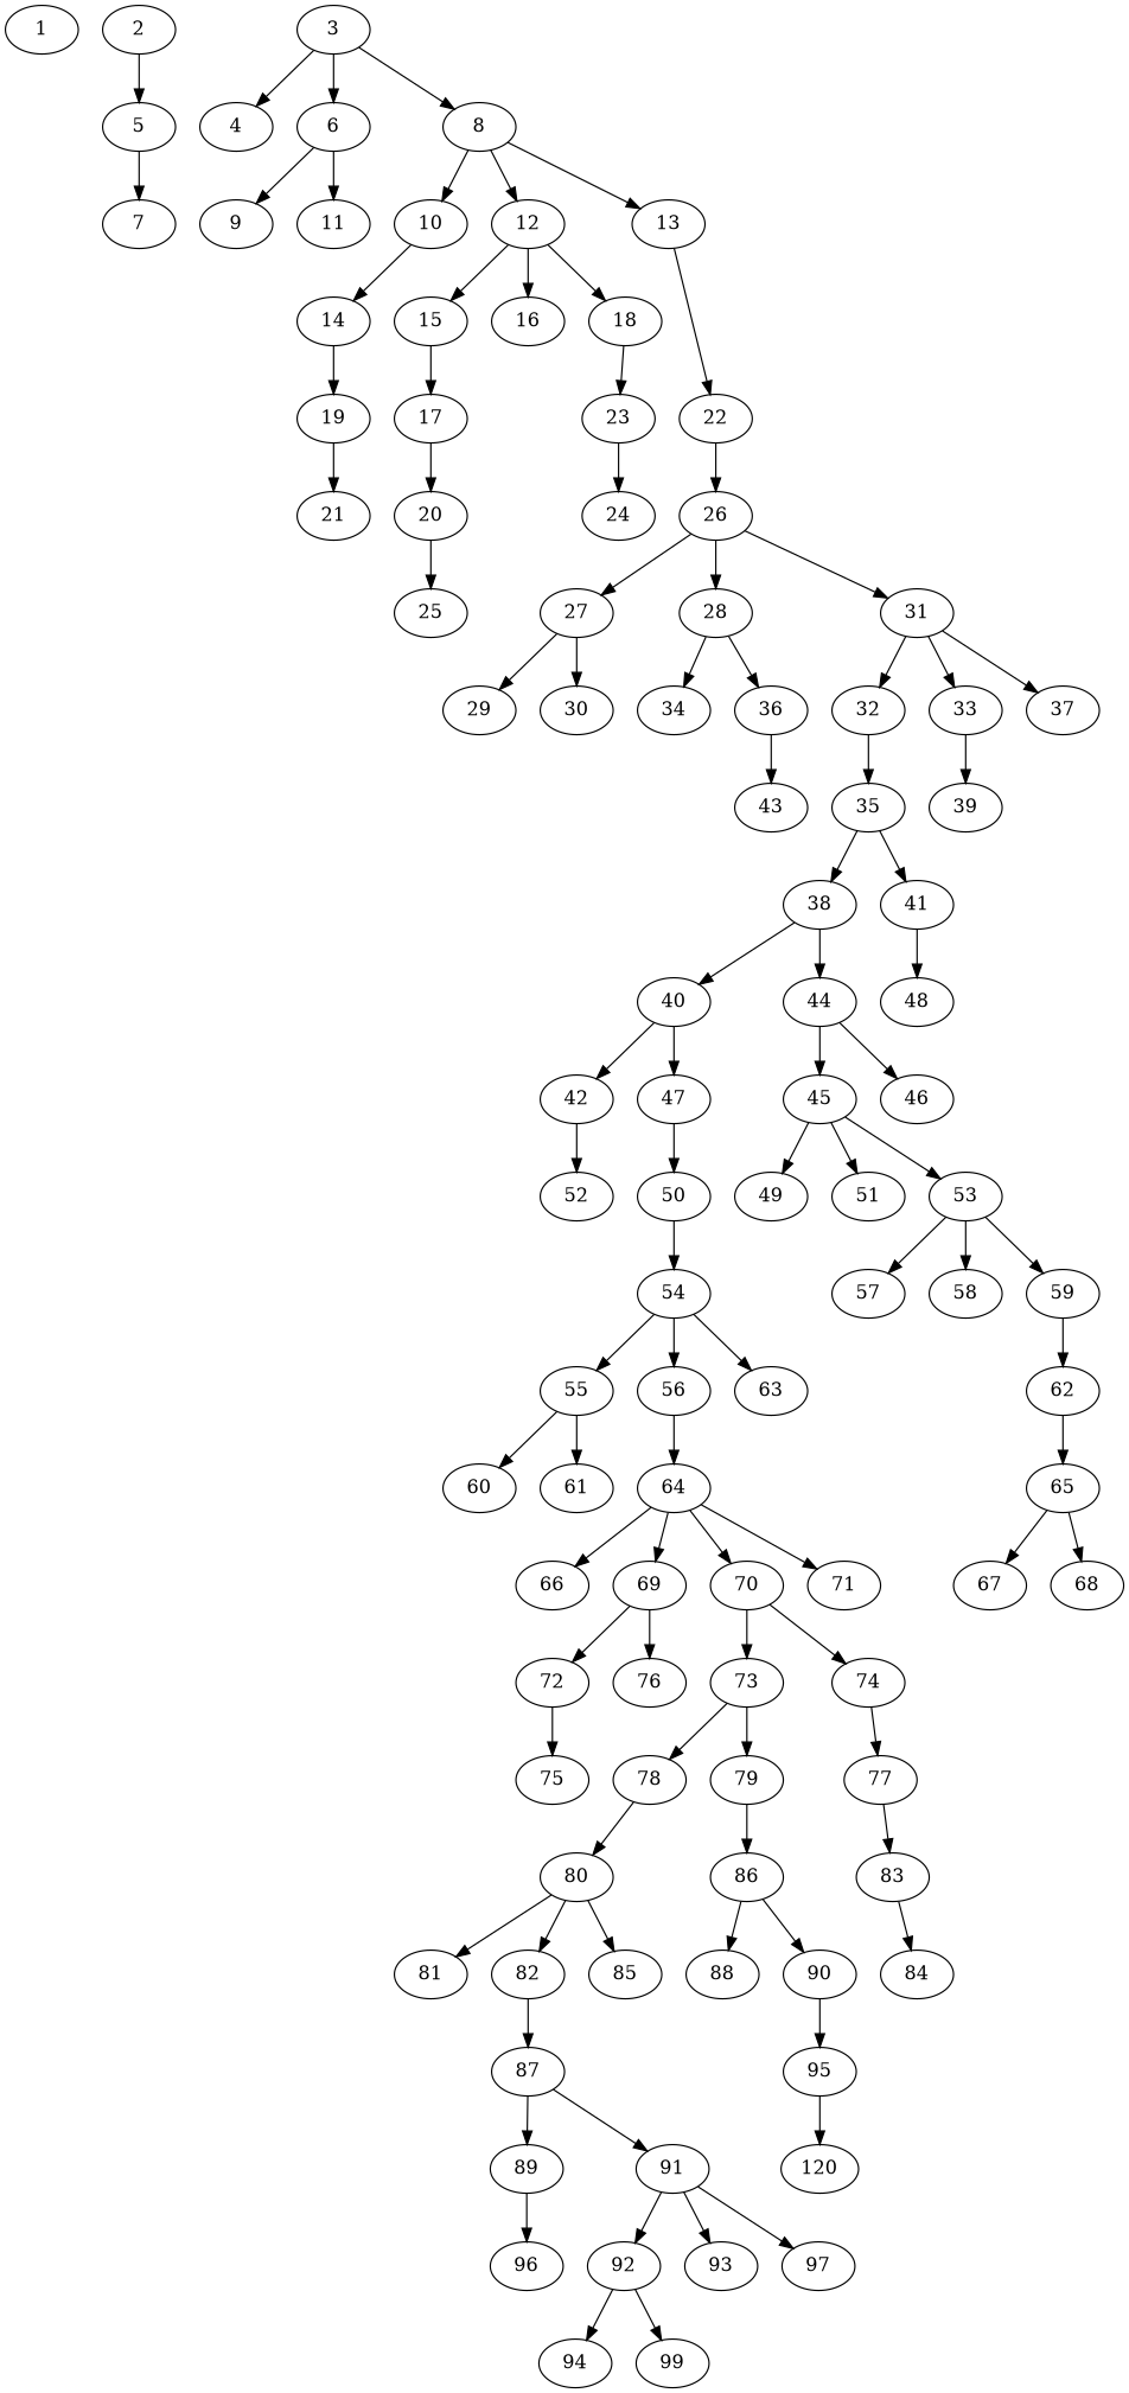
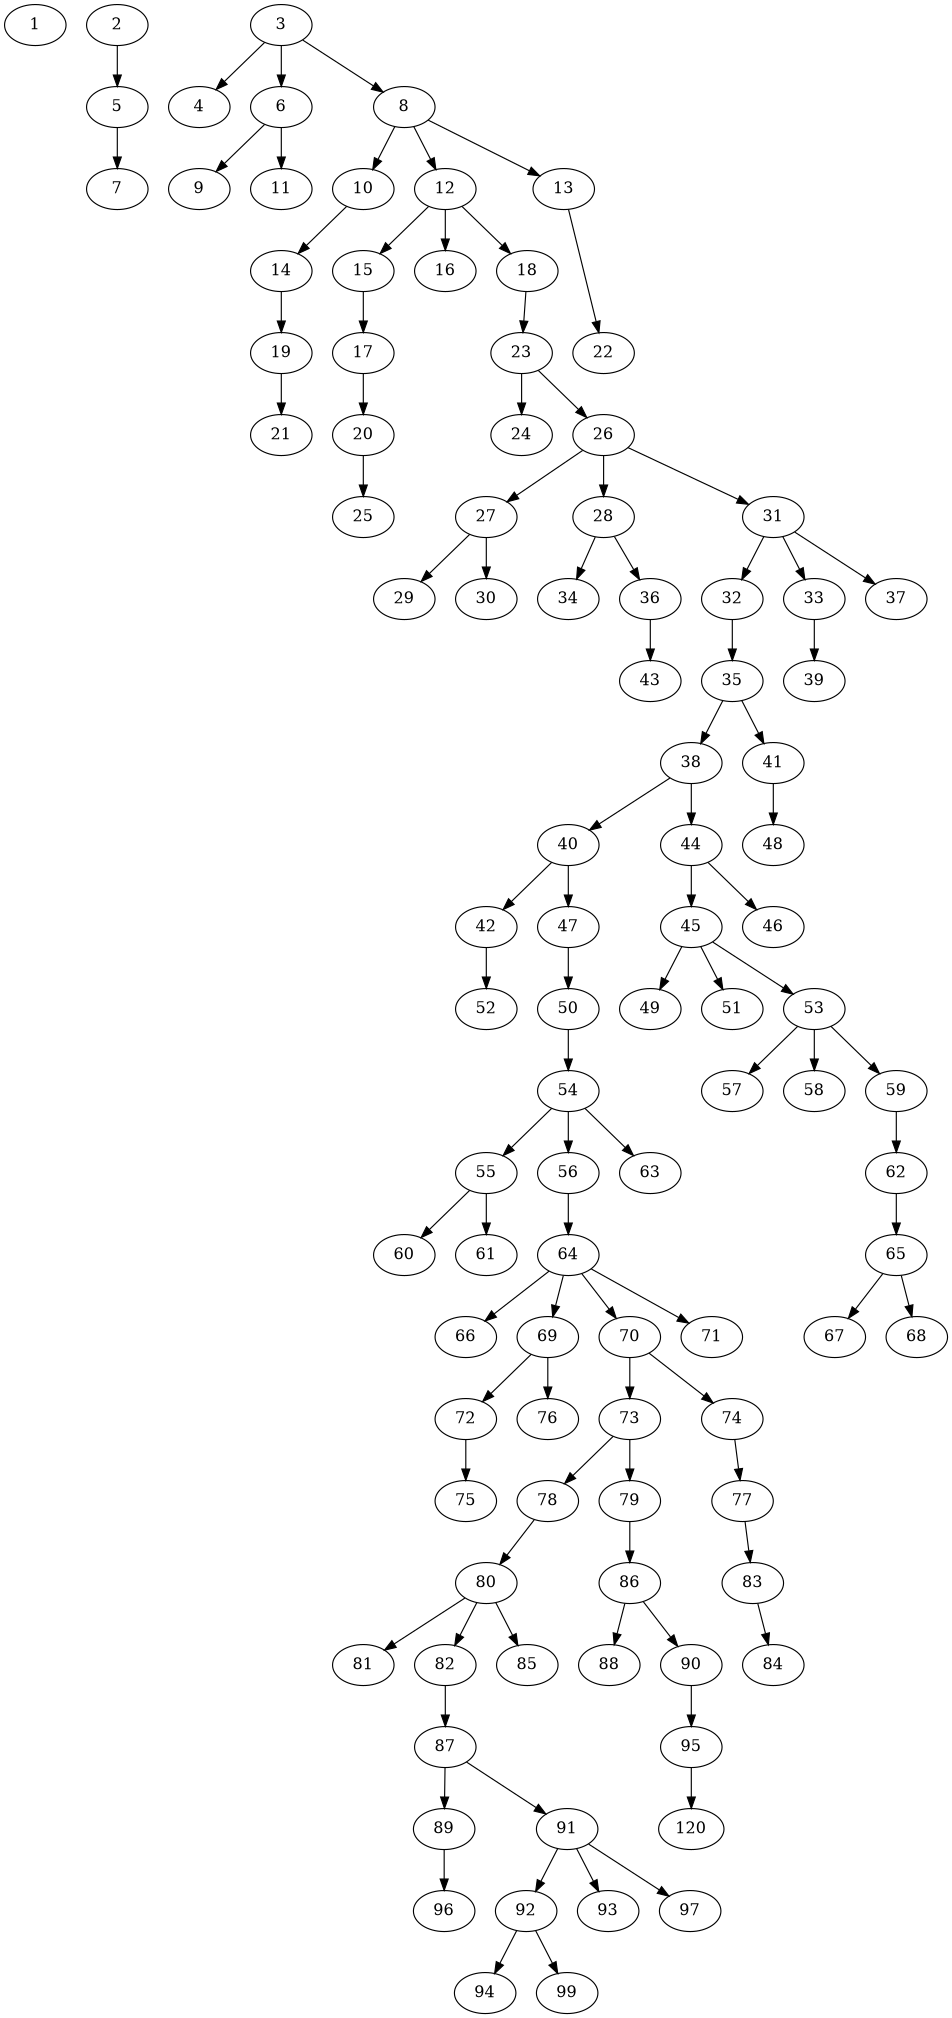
  digraph {
    node [alpha=0.19]
    1
    2 [alpha=0.05]
    5 [alpha=0.07]
    7 [alpha=0.15]
    3 [alpha=0.17]
    4 [alpha=0.06]
    6
    8 [alpha=0.07]
    9 [alpha=0.15]
    11 [alpha=0.01]
    10 [alpha=0.12]
    12 [alpha=0.03]
    13 [alpha=0.02]
    14 [alpha=0.09]
    15 [alpha=0.13]
    16 [alpha=0.07]
    18 [alpha=0.03]
    22 [alpha=0.02]
    19 [alpha=0.06]
    17 [alpha=0.10]
    23 [alpha=0.15]
    26 [alpha=0.17]
    21 [alpha=0.07]
    20
    24 [alpha=0.04]
    27 [alpha=0.20]
    28 [alpha=0.20]
    31 [alpha=0.11]
    25 [alpha=0.14]
    29 [alpha=0.12]
    30
    34 [alpha=0.10]
    36 [alpha=0.04]
    32 [alpha=0.09]
    33 [alpha=0.04]
    37 [alpha=0.06]
    43 [alpha=0.16]
    35 [alpha=0.12]
    39 [alpha=0.05]
    38 [alpha=0.03]
    41 [alpha=0.20]
    40 [alpha=0.14]
    44 [alpha=0.15]
    48 [alpha=0.01]
    42 [alpha=0.17]
    47 [alpha=0.01]
    45
    46 [alpha=0.05]
    52 [alpha=0.04]
    50 [alpha=0.13]
    49 [alpha=0.18]
    51
    53 [alpha=0.10]
    54 [alpha=0.06]
    57 [alpha=0.04]
    58 [alpha=0.12]
    59 [alpha=0.14]
    62 [alpha=0.12]
    55 [alpha=0.08]
    56 [alpha=0.11]
    63 [alpha=0.17]
    60 [alpha=0.17]
    61
    64 [alpha=0.07]
    65 [alpha=0.02]
    66 [alpha=0.10]
    69 [alpha=0.13]
    70 [alpha=0.01]
    71 [alpha=0.18]
    72 [alpha=0.16]
    76 [alpha=0.06]
    73 [alpha=0.05]
    74
    67 [alpha=0.07]
    68 [alpha=0.07]
    75 [alpha=0.04]
    78 [alpha=0.14]
    79 [alpha=0.05]
    77 [alpha=0.17]
    80 [alpha=0.05]
    86 [alpha=0.03]
    83 [alpha=0.05]
    81 [alpha=0.00]
    82 [alpha=0.05]
    85 [alpha=0.07]
    88 [alpha=0.06]
    90 [alpha=0.15]
    84 [alpha=0.00]
    87 [alpha=0.12]
    95 [alpha=0.03]
    89
    91 [alpha=0.09]
    96 [alpha=0.05]
    92 [alpha=0.10]
    93 [alpha=0.14]
    97 [alpha=0.17]
    n97 [alpha=0.04 label=120]
    94 [alpha=0.10]
    99 [alpha=0.14]
    2 -> 5
    5 -> 7
    3 -> 4
    3 -> 6
    3 -> 8
    6 -> 9
    6 -> 11
    8 -> 10
    8 -> 12
    8 -> 13
    10 -> 14
    12 -> 15
    12 -> 16
    12 -> 18
    13 -> 22
    14 -> 19
    15 -> 17
    18 -> 23
-   22 -> 26
+   23 -> 26
    19 -> 21
    17 -> 20
    23 -> 24
    26 -> 27
    26 -> 28
    26 -> 31
    20 -> 25
    27 -> 29
    27 -> 30
    28 -> 34
    28 -> 36
    31 -> 32
    31 -> 33
    31 -> 37
    36 -> 43
    32 -> 35
    33 -> 39
    35 -> 38
    35 -> 41
    38 -> 40
    38 -> 44
    41 -> 48
    40 -> 42
    40 -> 47
    44 -> 45
    44 -> 46
    42 -> 52
    47 -> 50
    45 -> 49
    45 -> 51
    45 -> 53
    50 -> 54
    53 -> 57
    53 -> 58
    53 -> 59
    54 -> 55
    54 -> 56
    54 -> 63
    59 -> 62
    62 -> 65
    55 -> 60
    55 -> 61
    56 -> 64
    64 -> 66
    64 -> 69
    64 -> 70
    64 -> 71
    65 -> 67
    65 -> 68
    69 -> 72
    69 -> 76
    70 -> 73
    70 -> 74
    72 -> 75
    73 -> 78
    73 -> 79
    74 -> 77
    78 -> 80
    79 -> 86
    77 -> 83
    80 -> 81
    80 -> 82
    80 -> 85
    86 -> 88
    86 -> 90
    83 -> 84
    82 -> 87
    90 -> 95
    87 -> 89
    87 -> 91
    95 -> n97
    89 -> 96
    91 -> 92
    91 -> 93
    91 -> 97
    92 -> 94
    92 -> 99
  }
